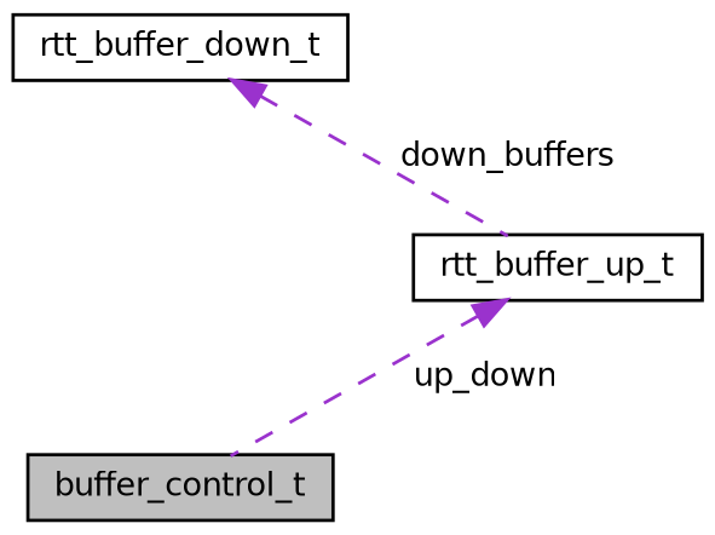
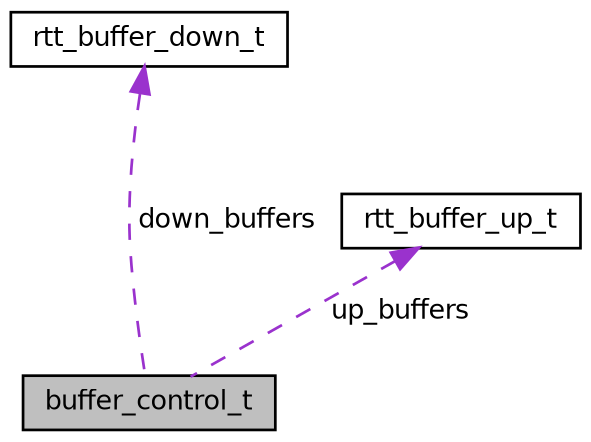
  digraph {
    node [color=black fillcolor=white fontname=Helvetica fontsize=10 shape=record style=filled]
    edge [color=darkorchid3 dir=back fontname=Helvetica fontsize=10 labelfontname=Helvetica labelfontsize=10 style=dashed]
    n1 [fillcolor=grey75 fontcolor=black height=0.2 label=buffer_control_t width=0.4]
    n2 [height=0.2 label=rtt_buffer_down_t width=0.4]
    n3 [height=0.2 label=rtt_buffer_up_t width=0.4]
-   n2 -> n3 [label=" down_buffers"]
-   n3 -> n1 [label=" up_down"]
+   n2 -> n1 [label=" down_buffers"]
+   n3 -> n1 [label=" up_buffers"]
  }
